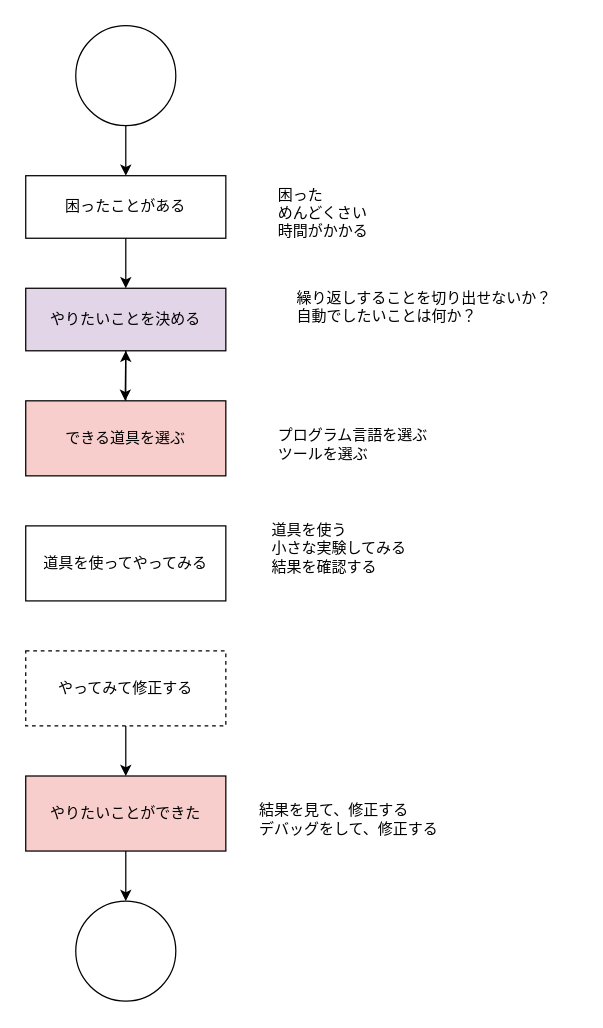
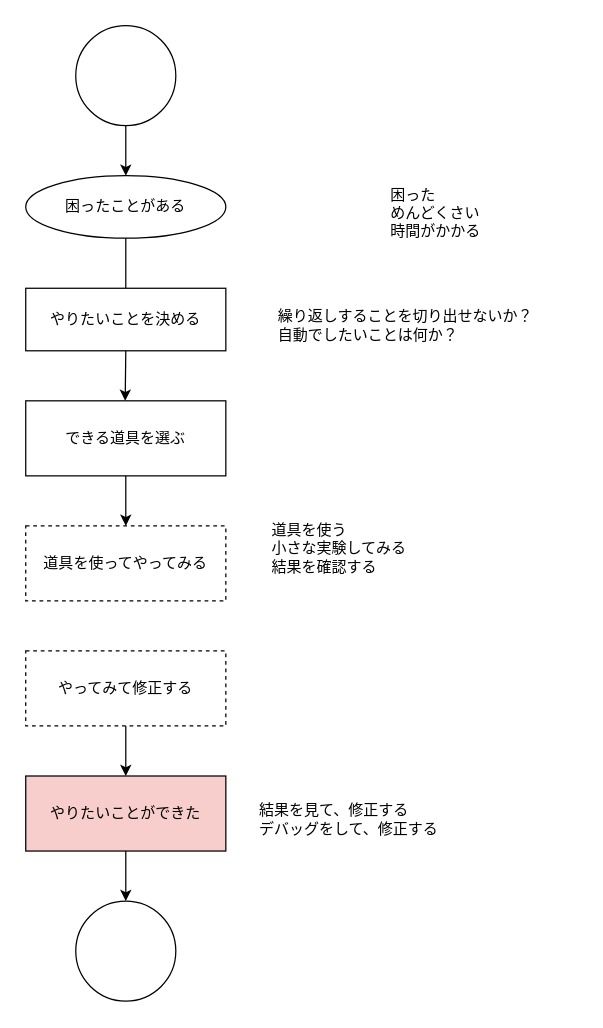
  <mxCell id="0" />
  <mxCell id="1" parent="0" />
- <mxCell id="2" value="困ったことがある" style="rounded=0;whiteSpace=wrap;html=1;" vertex="1" parent="1"><mxGeometry x="20" y="140" width="160" height="50" as="geometry" /></mxCell>
+ <mxCell id="2" value="困ったことがある" style="ellipse;whiteSpace=wrap;html=1;" vertex="1" parent="1"><mxGeometry x="20" y="140" width="160" height="50" as="geometry" /></mxCell>
  <mxCell id="3" value="" style="ellipse;whiteSpace=wrap;html=1;aspect=fixed;" vertex="1" parent="1"><mxGeometry x="60" y="20" width="80" height="80" as="geometry" /></mxCell>
  <mxCell id="4" value="" style="endArrow=classic;html=1;rounded=0;entryX=0.5;entryY=0;entryDx=0;entryDy=0;exitX=0.5;exitY=1;exitDx=0;exitDy=0;" edge="1" parent="1" source="3" target="2"><mxGeometry width="50" height="50" relative="1" as="geometry"><mxPoint x="190" y="70" as="sourcePoint" /><mxPoint x="240" y="20" as="targetPoint" /></mxGeometry></mxCell>
- <mxCell id="5" value="困った&lt;div&gt;めんどくさい&lt;/div&gt;&lt;div&gt;時間がかかる&lt;/div&gt;" style="text;html=1;align=left;verticalAlign=middle;whiteSpace=wrap;rounded=0;" vertex="1" parent="1"><mxGeometry x="220" y="140" width="160" height="60" as="geometry" /></mxCell>
- <mxCell id="6" value="やりたいことを決める" style="rounded=0;whiteSpace=wrap;html=1;fillColor=#e1d5e7;" vertex="1" parent="1"><mxGeometry x="20" y="230" width="160" height="50" as="geometry" /></mxCell>
- <mxCell id="7" value="繰り返しすることを切り出せないか？&lt;div&gt;自動でしたいことは何か？&lt;/div&gt;" style="text;html=1;align=left;verticalAlign=middle;whiteSpace=wrap;rounded=0;" vertex="1" parent="1"><mxGeometry x="235" y="215" width="240" height="60" as="geometry" /></mxCell>
- <mxCell id="8" value="" style="endArrow=classic;html=1;rounded=0;exitX=0.5;exitY=1;exitDx=0;exitDy=0;entryX=0.5;entryY=0;entryDx=0;entryDy=0;" edge="1" parent="1" source="2" target="6"><mxGeometry width="50" height="50" relative="1" as="geometry"><mxPoint x="100" y="210" as="sourcePoint" /><mxPoint x="100" y="220" as="targetPoint" /></mxGeometry></mxCell>
- <mxCell id="9" value="" style="edgeStyle=orthogonalEdgeStyle;rounded=0;orthogonalLoop=1;jettySize=auto;html=1;" edge="1" parent="1" source="10" target="6"><mxGeometry relative="1" as="geometry" /></mxCell>
- <mxCell id="10" value="できる道具を選ぶ" style="rounded=0;whiteSpace=wrap;html=1;fillColor=#f8cecc;" vertex="1" parent="1"><mxGeometry x="20" y="320" width="160" height="60" as="geometry" /></mxCell>
- <mxCell id="11" value="プログラム言語を選ぶ&lt;div&gt;ツールを選ぶ&lt;/div&gt;" style="text;html=1;align=left;verticalAlign=middle;whiteSpace=wrap;rounded=0;" vertex="1" parent="1"><mxGeometry x="220" y="320" width="240" height="70" as="geometry" /></mxCell>
- <mxCell id="12" value="道具を使ってやってみる" style="rounded=0;whiteSpace=wrap;html=1;" vertex="1" parent="1"><mxGeometry x="20" y="420" width="160" height="60" as="geometry" /></mxCell>
+ <mxCell id="5" value="困った&lt;div&gt;めんどくさい&lt;/div&gt;&lt;div&gt;時間がかかる&lt;/div&gt;" style="text;html=1;align=left;verticalAlign=middle;whiteSpace=wrap;rounded=0;" vertex="1" parent="1"><mxGeometry x="310" y="140" width="160" height="60" as="geometry" /></mxCell>
+ <mxCell id="6" value="やりたいことを決める" style="rounded=0;whiteSpace=wrap;html=1;" vertex="1" parent="1"><mxGeometry x="20" y="230" width="160" height="50" as="geometry" /></mxCell>
+ <mxCell id="7" value="繰り返しすることを切り出せないか？&lt;div&gt;自動でしたいことは何か？&lt;/div&gt;" style="text;html=1;align=left;verticalAlign=middle;whiteSpace=wrap;rounded=0;" vertex="1" parent="1"><mxGeometry x="220" y="230" width="240" height="60" as="geometry" /></mxCell>
+ <mxCell id="8" value="" style="endArrow=none;html=1;rounded=0;exitX=0.5;exitY=1;exitDx=0;exitDy=0;entryX=0.5;entryY=0;entryDx=0;entryDy=0;" edge="1" parent="1" source="2" target="6"><mxGeometry width="50" height="50" relative="1" as="geometry"><mxPoint x="100" y="210" as="sourcePoint" /><mxPoint x="100" y="220" as="targetPoint" /></mxGeometry></mxCell>
+ <mxCell id="9" value="" style="edgeStyle=orthogonalEdgeStyle;rounded=0;orthogonalLoop=1;jettySize=auto;html=1;" edge="1" parent="1" source="10" target="12"><mxGeometry relative="1" as="geometry" /></mxCell>
+ <mxCell id="10" value="できる道具を選ぶ" style="rounded=0;whiteSpace=wrap;html=1;" vertex="1" parent="1"><mxGeometry x="20" y="320" width="160" height="60" as="geometry" /></mxCell>
+ <mxCell id="12" value="道具を使ってやってみる" style="rounded=0;whiteSpace=wrap;html=1;dashed=1;" vertex="1" parent="1"><mxGeometry x="20" y="420" width="160" height="60" as="geometry" /></mxCell>
  <mxCell id="13" value="" style="endArrow=classic;html=1;rounded=0;entryX=0.497;entryY=0;entryDx=0;entryDy=0;entryPerimeter=0;" edge="1" parent="1" target="10"><mxGeometry width="50" height="50" relative="1" as="geometry"><mxPoint x="100" y="280" as="sourcePoint" /><mxPoint x="99.5" y="310" as="targetPoint" /></mxGeometry></mxCell>
  <mxCell id="14" value="やりたいことができた" style="rounded=0;whiteSpace=wrap;html=1;fillColor=#f8cecc;" vertex="1" parent="1"><mxGeometry x="20" y="620" width="160" height="60" as="geometry" /></mxCell>
  <mxCell id="15" value="" style="ellipse;whiteSpace=wrap;html=1;aspect=fixed;" vertex="1" parent="1"><mxGeometry x="60" y="720" width="80" height="80" as="geometry" /></mxCell>
  <mxCell id="16" value="やってみて修正する" style="rounded=0;whiteSpace=wrap;html=1;dashed=1;" vertex="1" parent="1"><mxGeometry x="20" y="520" width="160" height="60" as="geometry" /></mxCell>
  <mxCell id="17" value="" style="edgeStyle=orthogonalEdgeStyle;rounded=0;orthogonalLoop=1;jettySize=auto;html=1;exitX=0.5;exitY=1;exitDx=0;exitDy=0;" edge="1" parent="1" source="16"><mxGeometry relative="1" as="geometry"><mxPoint x="99.5" y="700" as="sourcePoint" /><mxPoint x="100" y="620" as="targetPoint" /></mxGeometry></mxCell>
  <mxCell id="18" value="" style="edgeStyle=orthogonalEdgeStyle;rounded=0;orthogonalLoop=1;jettySize=auto;html=1;exitX=0.5;exitY=1;exitDx=0;exitDy=0;" edge="1" parent="1" source="14" target="15"><mxGeometry relative="1" as="geometry"><mxPoint x="99.5" y="820" as="sourcePoint" /><mxPoint x="99.5" y="860" as="targetPoint" /></mxGeometry></mxCell>
  <mxCell id="19" value="道具を使う&lt;div&gt;小さな実験してみる&lt;br&gt;&lt;div&gt;結果を確認する&lt;br&gt;&lt;div&gt;&lt;br&gt;&lt;/div&gt;&lt;/div&gt;&lt;/div&gt;" style="text;html=1;align=left;verticalAlign=middle;whiteSpace=wrap;rounded=0;" vertex="1" parent="1"><mxGeometry x="215" y="410" width="240" height="70" as="geometry" /></mxCell>
  <mxCell id="20" value="&lt;div&gt;&lt;div&gt;結果を見て、修正する&lt;/div&gt;&lt;/div&gt;&lt;div&gt;デバッグをして、修正する&lt;/div&gt;" style="text;html=1;align=left;verticalAlign=middle;whiteSpace=wrap;rounded=0;" vertex="1" parent="1"><mxGeometry x="205" y="625" width="240" height="60" as="geometry" /></mxCell>
